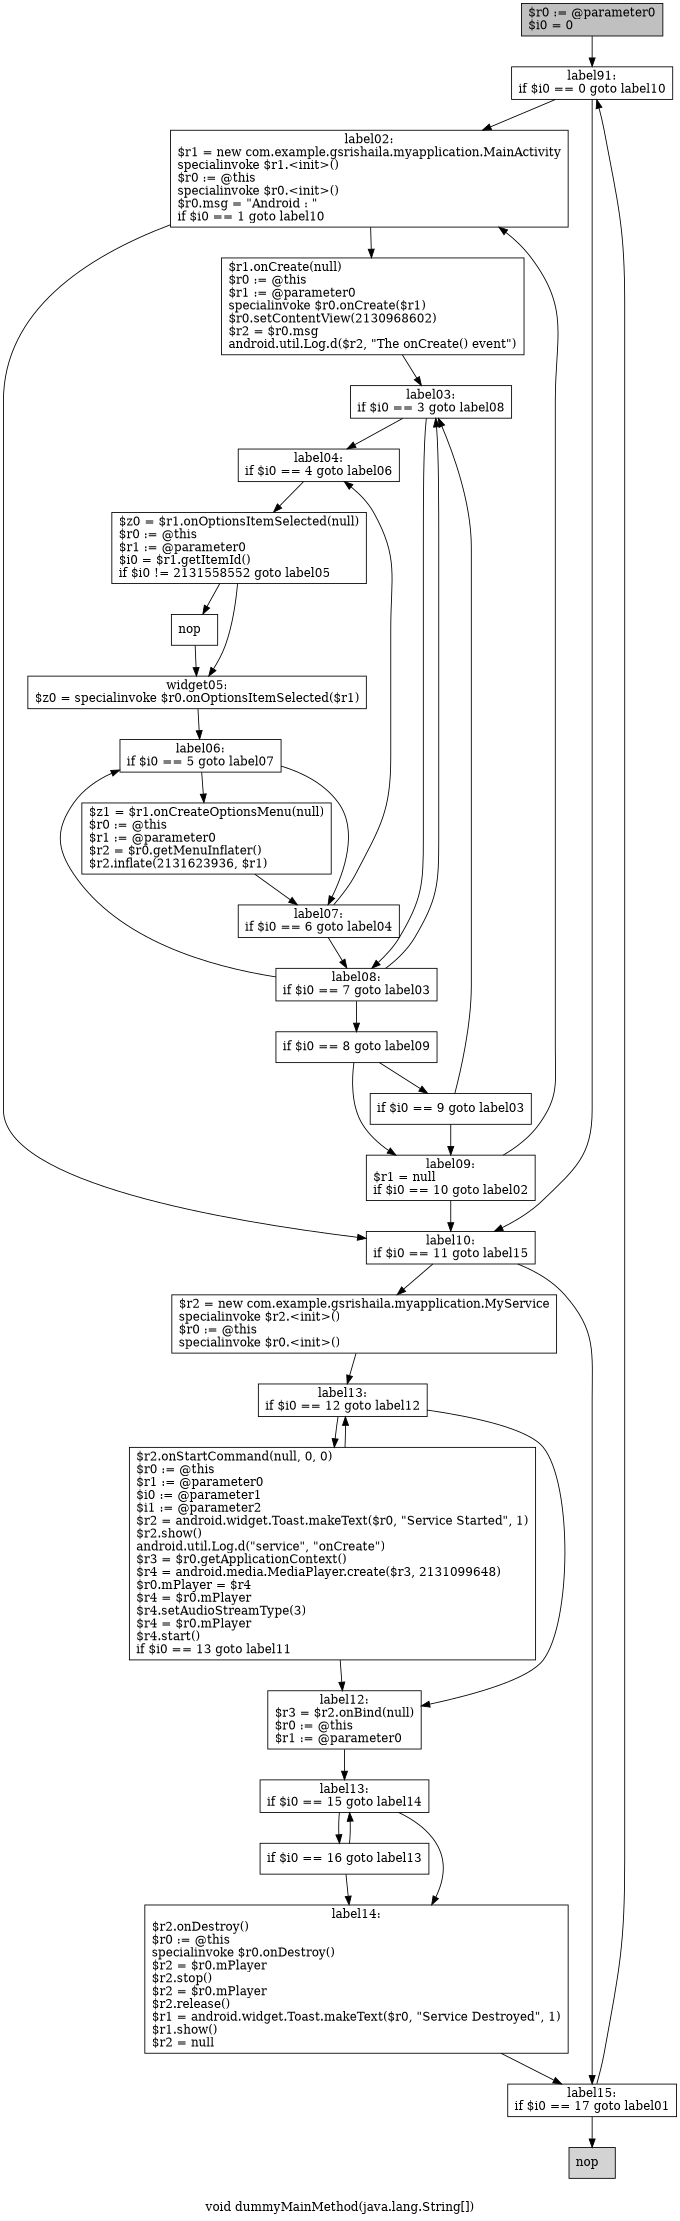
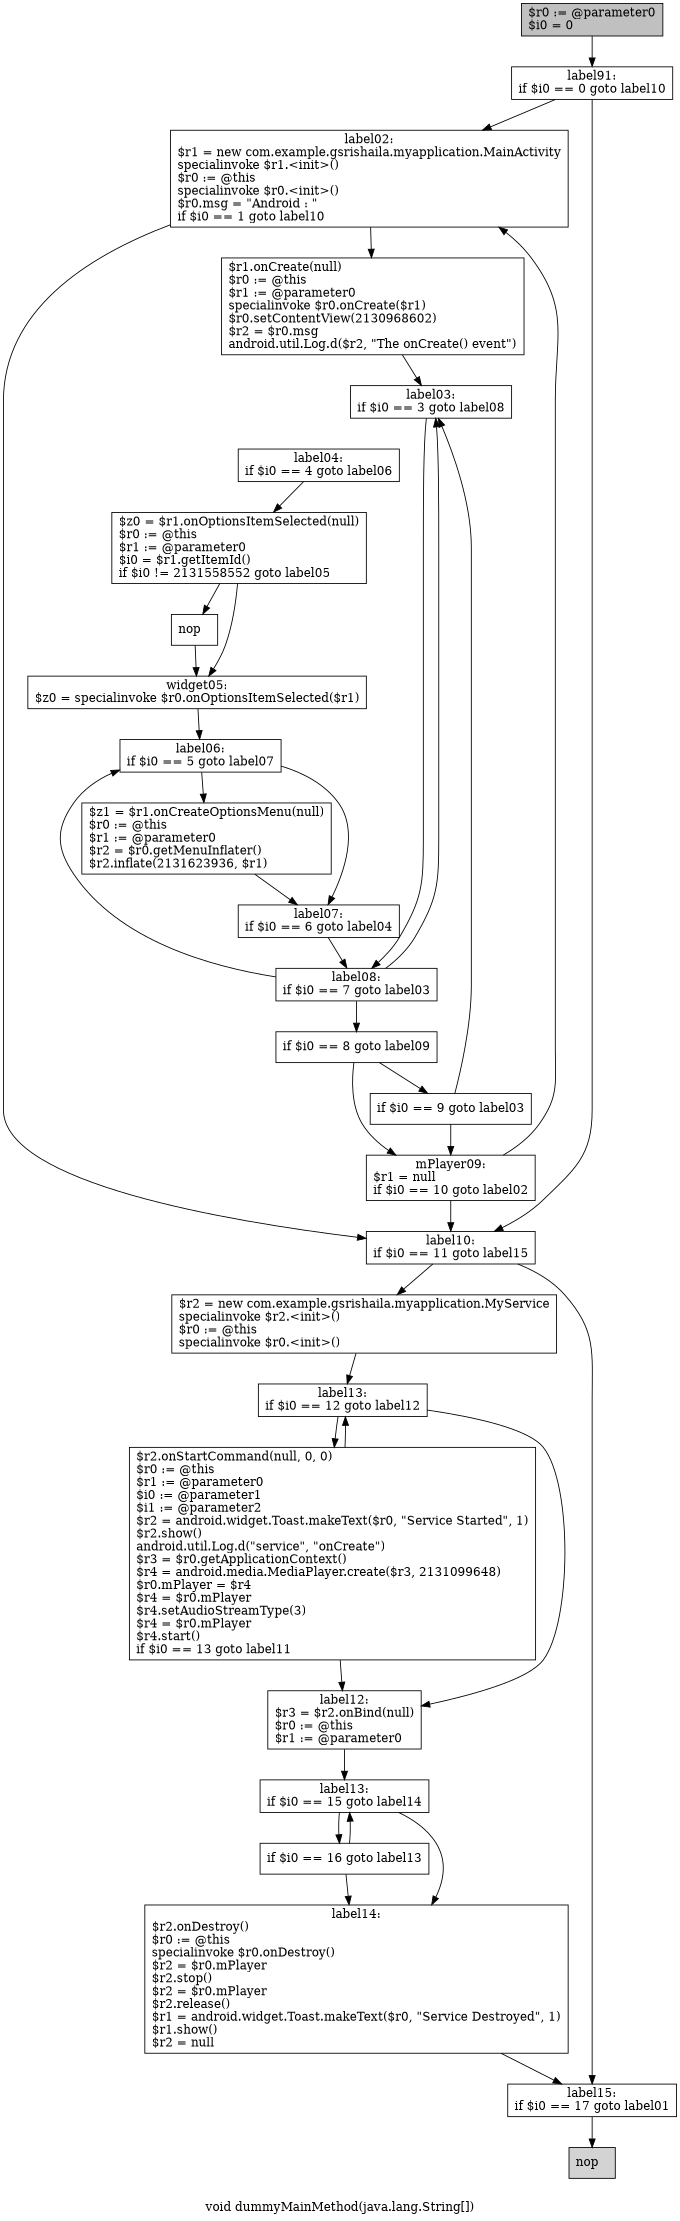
  digraph {
    label="void dummyMainMethod(java.lang.String[])"
    node [shape=box]
    n1 [fillcolor=gray label="$r0 := @parameter0\l$i0 = 0\l" style=filled]
    n2 [label="label91:\nif $i0 == 0 goto label10\l"]
    n3 [label="label02:\n$r1 = new com.example.gsrishaila.myapplication.MainActivity\lspecialinvoke $r1.<init>()\l$r0 := @this\lspecialinvoke $r0.<init>()\l$r0.msg = \"Android : \"\lif $i0 == 1 goto label10\l"]
    n4 [label="label10:\nif $i0 == 11 goto label15\l"]
    n5 [label="$r1.onCreate(null)\l$r0 := @this\l$r1 := @parameter0\lspecialinvoke $r0.onCreate($r1)\l$r0.setContentView(2130968602)\l$r2 = $r0.msg\landroid.util.Log.d($r2, \"The onCreate() event\")\l"]
    n6 [label="$r2 = new com.example.gsrishaila.myapplication.MyService\lspecialinvoke $r2.<init>()\l$r0 := @this\lspecialinvoke $r0.<init>()\l"]
    n7 [label="label15:\nif $i0 == 17 goto label01\l"]
    n8 [label="label03:\nif $i0 == 3 goto label08\l"]
    n9 [label="label13:\nif $i0 == 12 goto label12\l"]
    n10 [fillcolor=lightgray label="nop\l" style=filled]
    n11 [label="label04:\nif $i0 == 4 goto label06\l"]
    n12 [label="label08:\nif $i0 == 7 goto label03\l"]
    n13 [label="$z0 = $r1.onOptionsItemSelected(null)\l$r0 := @this\l$r1 := @parameter0\l$i0 = $r1.getItemId()\lif $i0 != 2131558552 goto label05\l"]
    n14 [label="label06:\nif $i0 == 5 goto label07\l"]
    n15 [label="if $i0 == 8 goto label09\l"]
    n16 [label="nop\l"]
    n17 [label="widget05:\n$z0 = specialinvoke $r0.onOptionsItemSelected($r1)\l"]
    n18 [label="$z1 = $r1.onCreateOptionsMenu(null)\l$r0 := @this\l$r1 := @parameter0\l$r2 = $r0.getMenuInflater()\l$r2.inflate(2131623936, $r1)\l"]
    n19 [label="label07:\nif $i0 == 6 goto label04\l"]
    n20 [label="if $i0 == 9 goto label03\l"]
-   n21 [label="label09:\n$r1 = null\lif $i0 == 10 goto label02\l"]
+   n21 [label="mPlayer09:\n$r1 = null\lif $i0 == 10 goto label02\l"]
    n22 [label="$r2.onStartCommand(null, 0, 0)\l$r0 := @this\l$r1 := @parameter0\l$i0 := @parameter1\l$i1 := @parameter2\l$r2 = android.widget.Toast.makeText($r0, \"Service Started\", 1)\l$r2.show()\landroid.util.Log.d(\"service\", \"onCreate\")\l$r3 = $r0.getApplicationContext()\l$r4 = android.media.MediaPlayer.create($r3, 2131099648)\l$r0.mPlayer = $r4\l$r4 = $r0.mPlayer\l$r4.setAudioStreamType(3)\l$r4 = $r0.mPlayer\l$r4.start()\lif $i0 == 13 goto label11\l"]
    n23 [label="label12:\n$r3 = $r2.onBind(null)\l$r0 := @this\l$r1 := @parameter0\l"]
    n24 [label="label13:\nif $i0 == 15 goto label14\l"]
    n25 [label="if $i0 == 16 goto label13\l"]
    n26 [label="label14:\n$r2.onDestroy()\l$r0 := @this\lspecialinvoke $r0.onDestroy()\l$r2 = $r0.mPlayer\l$r2.stop()\l$r2 = $r0.mPlayer\l$r2.release()\l$r1 = android.widget.Toast.makeText($r0, \"Service Destroyed\", 1)\l$r1.show()\l$r2 = null\l"]
    n1 -> n2
    n2 -> n3
    n2 -> n4
    n3 -> n4
    n3 -> n5
    n4 -> n6
    n4 -> n7
    n5 -> n8
    n6 -> n9
-   n7 -> n2
    n7 -> n10
-   n8 -> n11
    n8 -> n12
    n9 -> n22
    n9 -> n23
    n11 -> n13
    n12 -> n8
    n12 -> n14
    n12 -> n15
    n13 -> n16
    n13 -> n17
    n14 -> n18
    n14 -> n19
    n15 -> n20
    n15 -> n21
    n16 -> n17
    n17 -> n14
    n18 -> n19
-   n19 -> n11
    n19 -> n12
    n20 -> n8
    n20 -> n21
    n21 -> n3
    n21 -> n4
    n22 -> n9
    n22 -> n23
    n23 -> n24
    n24 -> n25
    n24 -> n26
    n25 -> n24
    n25 -> n26
    n26 -> n7
  }
